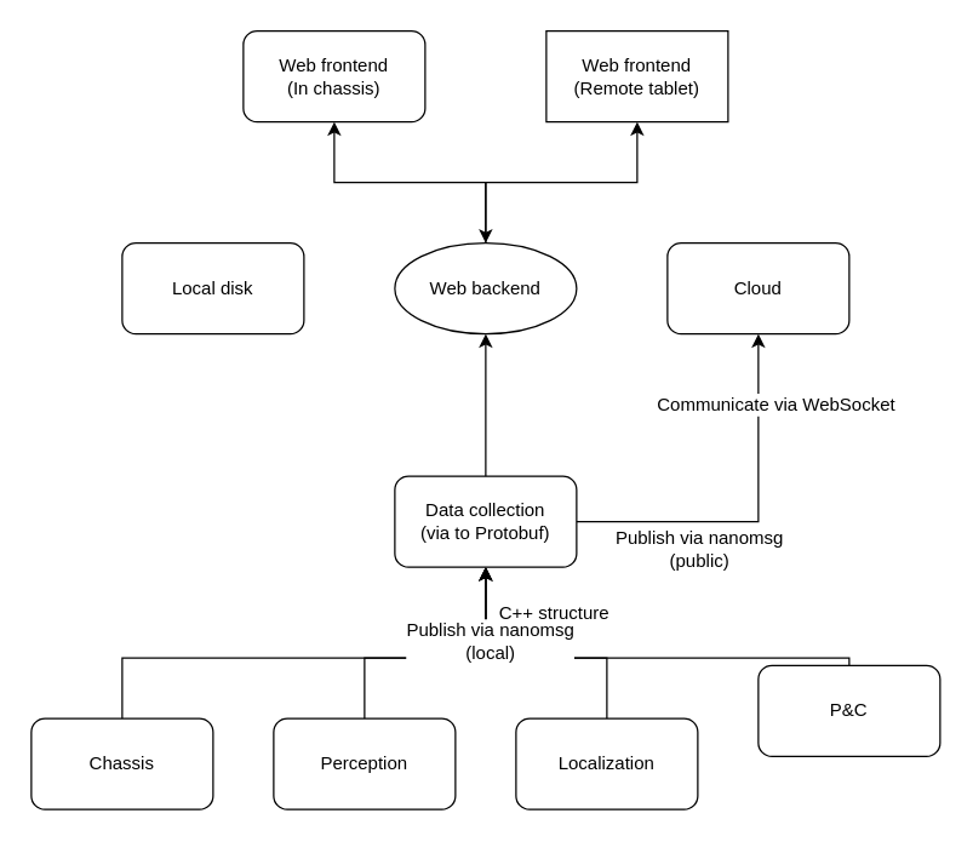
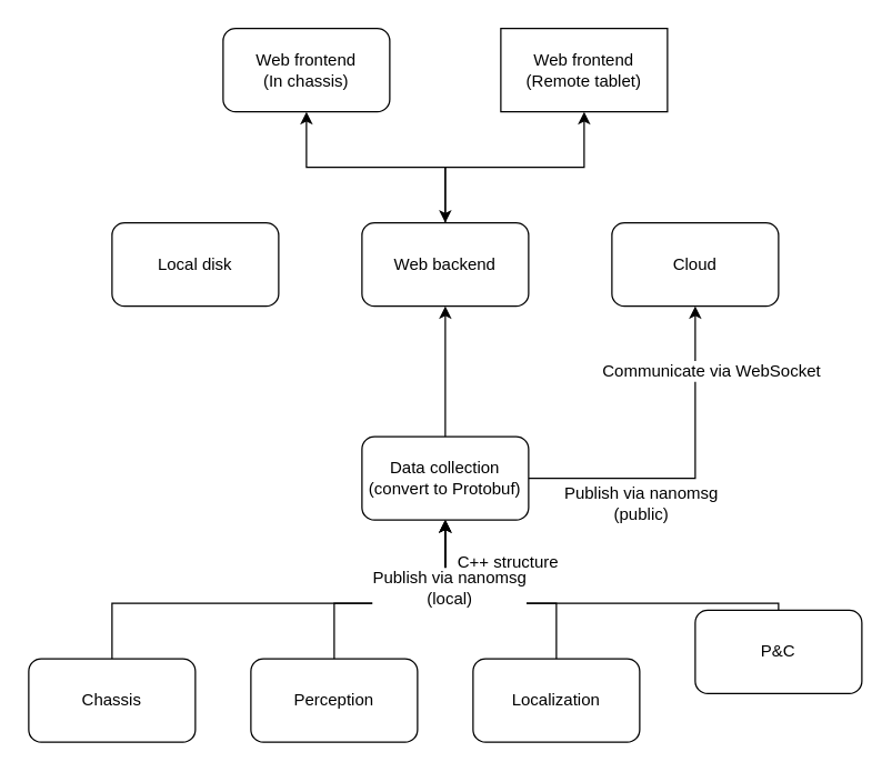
  <mxCell id="0" />
  <mxCell id="1" parent="0" />
  <mxCell id="2" style="edgeStyle=orthogonalEdgeStyle;rounded=0;orthogonalLoop=1;jettySize=auto;html=1;entryX=0.5;entryY=1;entryDx=0;entryDy=0;" parent="1" source="4" target="14" edge="1"><mxGeometry relative="1" as="geometry"><Array as="points"><mxPoint x="80" y="434" /><mxPoint x="320" y="434" /></Array></mxGeometry></mxCell>
  <mxCell id="3" value="C++ structure" style="text;html=1;resizable=0;points=[];align=center;verticalAlign=middle;labelBackgroundColor=#ffffff;direction=south;" parent="2" vertex="1" connectable="0"><mxGeometry x="-0.316" y="1" relative="1" as="geometry"><mxPoint x="208" y="-29" as="offset" /></mxGeometry></mxCell>
  <mxCell id="4" value="Chassis" style="rounded=1;whiteSpace=wrap;html=1;" parent="1" vertex="1"><mxGeometry x="20" y="474" width="120" height="60" as="geometry" /></mxCell>
  <mxCell id="5" style="edgeStyle=orthogonalEdgeStyle;rounded=0;orthogonalLoop=1;jettySize=auto;html=1;entryX=0.5;entryY=1;entryDx=0;entryDy=0;" parent="1" source="6" target="14" edge="1"><mxGeometry relative="1" as="geometry"><Array as="points"><mxPoint x="240" y="434" /><mxPoint x="320" y="434" /></Array></mxGeometry></mxCell>
  <mxCell id="6" value="&lt;div&gt;Perception&lt;/div&gt;" style="rounded=1;whiteSpace=wrap;html=1;" parent="1" vertex="1"><mxGeometry x="180" y="474" width="120" height="60" as="geometry" /></mxCell>
  <mxCell id="7" style="edgeStyle=orthogonalEdgeStyle;rounded=0;orthogonalLoop=1;jettySize=auto;html=1;entryX=0.5;entryY=1;entryDx=0;entryDy=0;" parent="1" source="8" target="14" edge="1"><mxGeometry relative="1" as="geometry"><Array as="points"><mxPoint x="400" y="434" /><mxPoint x="320" y="434" /></Array></mxGeometry></mxCell>
  <mxCell id="8" value="Localization" style="rounded=1;whiteSpace=wrap;html=1;" parent="1" vertex="1"><mxGeometry x="340" y="474" width="120" height="60" as="geometry" /></mxCell>
  <mxCell id="9" style="edgeStyle=orthogonalEdgeStyle;rounded=0;orthogonalLoop=1;jettySize=auto;html=1;entryX=0.5;entryY=1;entryDx=0;entryDy=0;" parent="1" source="10" target="14" edge="1"><mxGeometry relative="1" as="geometry"><Array as="points"><mxPoint x="560" y="434" /><mxPoint x="320" y="434" /></Array></mxGeometry></mxCell>
  <mxCell id="10" value="P&amp;amp;C" style="rounded=1;whiteSpace=wrap;html=1;" parent="1" vertex="1"><mxGeometry x="500" y="439" width="120" height="60" as="geometry" /></mxCell>
  <mxCell id="11" value="" style="edgeStyle=orthogonalEdgeStyle;rounded=0;orthogonalLoop=1;jettySize=auto;html=1;" parent="1" source="14" target="15" edge="1"><mxGeometry relative="1" as="geometry"><Array as="points"><mxPoint x="500" y="344" /></Array></mxGeometry></mxCell>
  <mxCell id="12" value="&lt;div&gt;Publish via nanomsg&lt;/div&gt;&lt;div&gt;(public)&lt;br&gt;&lt;/div&gt;" style="text;html=1;resizable=0;points=[];align=center;verticalAlign=middle;labelBackgroundColor=#ffffff;" parent="11" vertex="1" connectable="0"><mxGeometry x="-0.808" relative="1" as="geometry"><mxPoint x="57" y="17" as="offset" /></mxGeometry></mxCell>
  <mxCell id="13" style="edgeStyle=orthogonalEdgeStyle;rounded=0;orthogonalLoop=1;jettySize=auto;html=1;entryX=0.5;entryY=1;entryDx=0;entryDy=0;" parent="1" source="14" target="19" edge="1"><mxGeometry relative="1" as="geometry" /></mxCell>
- <mxCell id="14" value="&lt;div&gt;Data collection&lt;/div&gt;&lt;div&gt;(via to Protobuf)&lt;br&gt;&lt;/div&gt;" style="rounded=1;whiteSpace=wrap;html=1;" parent="1" vertex="1"><mxGeometry x="260" y="314" width="120" height="60" as="geometry" /></mxCell>
+ <mxCell id="14" value="&lt;div&gt;Data collection&lt;/div&gt;&lt;div&gt;(convert to Protobuf)&lt;br&gt;&lt;/div&gt;" style="rounded=1;whiteSpace=wrap;html=1;" parent="1" vertex="1"><mxGeometry x="260" y="314" width="120" height="60" as="geometry" /></mxCell>
  <mxCell id="15" value="Cloud" style="rounded=1;whiteSpace=wrap;html=1;" parent="1" vertex="1"><mxGeometry x="440" y="160" width="120" height="60" as="geometry" /></mxCell>
  <mxCell id="16" value="Local disk" style="rounded=1;whiteSpace=wrap;html=1;" parent="1" vertex="1"><mxGeometry x="80" y="160" width="120" height="60" as="geometry" /></mxCell>
  <mxCell id="17" value="" style="edgeStyle=orthogonalEdgeStyle;rounded=0;orthogonalLoop=1;jettySize=auto;html=1;" parent="1" source="19" target="20" edge="1"><mxGeometry relative="1" as="geometry" /></mxCell>
  <mxCell id="18" style="edgeStyle=orthogonalEdgeStyle;rounded=0;orthogonalLoop=1;jettySize=auto;html=1;entryX=0.5;entryY=1;entryDx=0;entryDy=0;startArrow=classic;startFill=1;" parent="1" source="19" target="22" edge="1"><mxGeometry relative="1" as="geometry" /></mxCell>
- <mxCell id="19" value="Web backend" style="ellipse;whiteSpace=wrap;html=1;" parent="1" vertex="1"><mxGeometry x="260" y="160" width="120" height="60" as="geometry" /></mxCell>
+ <mxCell id="19" value="Web backend" style="rounded=1;whiteSpace=wrap;html=1;" parent="1" vertex="1"><mxGeometry x="260" y="160" width="120" height="60" as="geometry" /></mxCell>
  <mxCell id="20" value="&lt;div&gt;Web frontend&lt;/div&gt;&lt;div&gt;(In chassis)&lt;br&gt;&lt;/div&gt;" style="rounded=1;whiteSpace=wrap;html=1;" parent="1" vertex="1"><mxGeometry x="160" y="20" width="120" height="60" as="geometry" /></mxCell>
  <mxCell id="21" value="&amp;nbsp;Communicate via WebSocket" style="text;html=1;resizable=0;points=[];align=center;verticalAlign=middle;labelBackgroundColor=#ffffff;" parent="1" vertex="1" connectable="0"><mxGeometry x="-0.808" relative="1" as="geometry"><mxPoint x="509" y="266" as="offset" /></mxGeometry></mxCell>
  <mxCell id="22" value="&lt;div&gt;Web frontend&lt;/div&gt;&lt;div&gt;(Remote tablet)&lt;br&gt;&lt;/div&gt;" style="whiteSpace=wrap;html=1;rounded=0;" parent="1" vertex="1"><mxGeometry x="360" y="20" width="120" height="60" as="geometry" /></mxCell>
  <mxCell id="23" value="&lt;div&gt;Publish via nanomsg&lt;/div&gt;&lt;div&gt;(local)&lt;br&gt;&lt;/div&gt;" style="text;html=1;resizable=0;points=[];align=center;verticalAlign=middle;labelBackgroundColor=#ffffff;direction=south;" vertex="1" connectable="0" parent="1"><mxGeometry x="-0.808" relative="1" as="geometry"><mxPoint x="322" y="422" as="offset" /></mxGeometry></mxCell>
